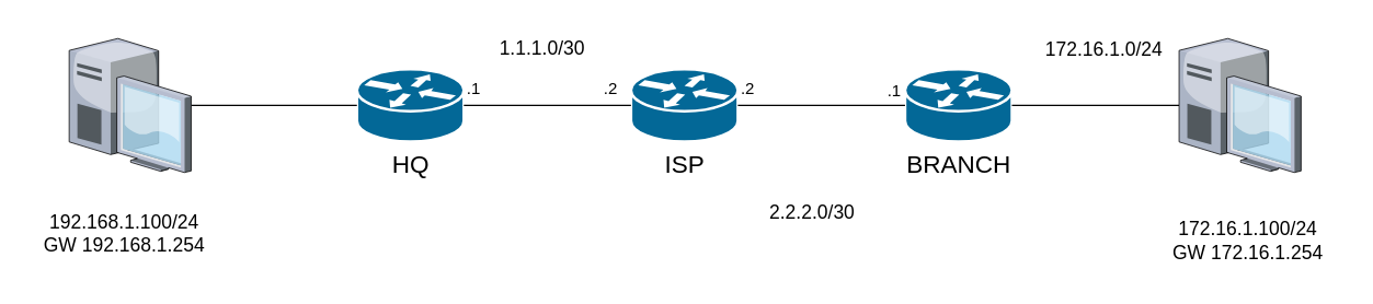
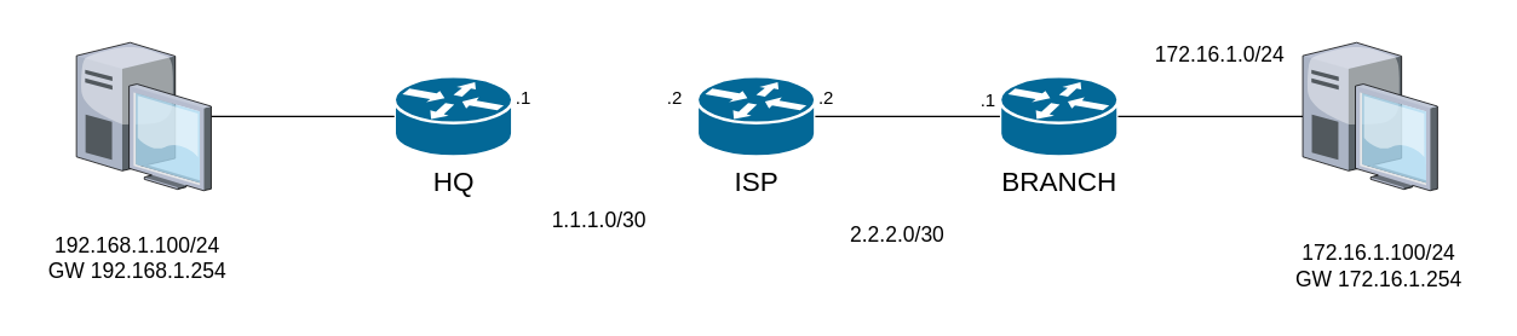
  <mxCell id="0" />
  <mxCell id="1" parent="0" />
  <mxCell id="2" value="&lt;font style=&quot;font-size: 18px;&quot;&gt;ISP&lt;/font&gt;" style="shape=mxgraph.cisco.routers.router;sketch=0;html=1;pointerEvents=1;dashed=0;fillColor=#036897;strokeColor=#ffffff;strokeWidth=2;verticalLabelPosition=bottom;verticalAlign=top;align=center;outlineConnect=0;" vertex="1" parent="1"><mxGeometry x="460" y="50" width="78" height="53" as="geometry" /></mxCell>
  <mxCell id="3" value="&lt;font style=&quot;font-size: 18px;&quot;&gt;BRANCH&lt;/font&gt;" style="shape=mxgraph.cisco.routers.router;sketch=0;html=1;pointerEvents=1;dashed=0;fillColor=#036897;strokeColor=#ffffff;strokeWidth=2;verticalLabelPosition=bottom;verticalAlign=top;align=center;outlineConnect=0;" vertex="1" parent="1"><mxGeometry x="660" y="50" width="78" height="53" as="geometry" /></mxCell>
  <mxCell id="4" value="&lt;font style=&quot;font-size: 18px;&quot;&gt;HQ&lt;/font&gt;" style="shape=mxgraph.cisco.routers.router;sketch=0;html=1;pointerEvents=1;dashed=0;fillColor=#036897;strokeColor=#ffffff;strokeWidth=2;verticalLabelPosition=bottom;verticalAlign=top;align=center;outlineConnect=0;" vertex="1" parent="1"><mxGeometry x="260" y="50" width="78" height="53" as="geometry" /></mxCell>
- <mxCell id="5" value="" style="endArrow=none;html=1;rounded=0;entryX=0;entryY=0.5;entryDx=0;entryDy=0;entryPerimeter=0;exitX=1;exitY=0.5;exitDx=0;exitDy=0;exitPerimeter=0;" edge="1" parent="1" source="4" target="2"><mxGeometry width="50" height="50" relative="1" as="geometry"><mxPoint x="470" y="100" as="sourcePoint" /><mxPoint x="520" y="50" as="targetPoint" /></mxGeometry></mxCell>
  <mxCell id="6" value="" style="endArrow=none;html=1;rounded=0;entryX=0;entryY=0.5;entryDx=0;entryDy=0;entryPerimeter=0;exitX=1;exitY=0.5;exitDx=0;exitDy=0;exitPerimeter=0;" edge="1" parent="1" source="2" target="3"><mxGeometry width="50" height="50" relative="1" as="geometry"><mxPoint x="348" y="87" as="sourcePoint" /><mxPoint x="470" y="87" as="targetPoint" /></mxGeometry></mxCell>
  <mxCell id="7" value="" style="endArrow=none;html=1;rounded=0;exitX=0;exitY=0.5;exitDx=0;exitDy=0;exitPerimeter=0;" edge="1" parent="1" source="4" target="9"><mxGeometry width="50" height="50" relative="1" as="geometry"><mxPoint x="358" y="97" as="sourcePoint" /><mxPoint x="136" y="74.286" as="targetPoint" /></mxGeometry></mxCell>
  <mxCell id="8" value="" style="endArrow=none;html=1;rounded=0;exitX=1;exitY=0.5;exitDx=0;exitDy=0;exitPerimeter=0;" edge="1" parent="1" source="3" target="10"><mxGeometry width="50" height="50" relative="1" as="geometry"><mxPoint x="368" y="107" as="sourcePoint" /><mxPoint x="860" y="74.297" as="targetPoint" /></mxGeometry></mxCell>
  <mxCell id="9" value="" style="verticalLabelPosition=bottom;sketch=0;aspect=fixed;html=1;verticalAlign=top;strokeColor=none;align=center;outlineConnect=0;shape=mxgraph.citrix.desktop;" vertex="1" parent="1"><mxGeometry x="50" y="27.5" width="89" height="98" as="geometry" /></mxCell>
  <mxCell id="10" value="" style="verticalLabelPosition=bottom;sketch=0;aspect=fixed;html=1;verticalAlign=top;strokeColor=none;align=center;outlineConnect=0;shape=mxgraph.citrix.desktop;" vertex="1" parent="1"><mxGeometry x="860" y="27.5" width="89" height="98" as="geometry" /></mxCell>
- <mxCell id="11" value="&lt;font style=&quot;font-size: 14px;&quot;&gt;1.1.1.0/30&lt;/font&gt;" style="text;html=1;align=center;verticalAlign=middle;resizable=0;points=[];autosize=1;strokeColor=none;fillColor=none;" vertex="1" parent="1"><mxGeometry x="350" y="20" width="90" height="30" as="geometry" /></mxCell>
+ <mxCell id="11" value="&lt;font style=&quot;font-size: 14px;&quot;&gt;1.1.1.0/30&lt;/font&gt;" style="text;html=1;align=center;verticalAlign=middle;resizable=0;points=[];autosize=1;strokeColor=none;fillColor=none;" vertex="1" parent="1"><mxGeometry x="350" y="130" width="90" height="30" as="geometry" /></mxCell>
  <mxCell id="12" value="&lt;font style=&quot;font-size: 14px;&quot;&gt;2.2.2.0/30&lt;/font&gt;" style="text;html=1;align=center;verticalAlign=middle;resizable=0;points=[];autosize=1;strokeColor=none;fillColor=none;" vertex="1" parent="1"><mxGeometry x="547" y="140" width="90" height="30" as="geometry" /></mxCell>
  <mxCell id="13" value=".1" style="text;html=1;align=center;verticalAlign=middle;resizable=0;points=[];autosize=1;strokeColor=none;fillColor=none;" vertex="1" parent="1"><mxGeometry x="330" y="50" width="30" height="30" as="geometry" /></mxCell>
  <mxCell id="14" value=".2" style="text;html=1;align=center;verticalAlign=middle;resizable=0;points=[];autosize=1;strokeColor=none;fillColor=none;" vertex="1" parent="1"><mxGeometry x="430" y="50" width="30" height="30" as="geometry" /></mxCell>
  <mxCell id="15" value=".2" style="text;html=1;align=center;verticalAlign=middle;resizable=0;points=[];autosize=1;strokeColor=none;fillColor=none;" vertex="1" parent="1"><mxGeometry x="530" y="50" width="30" height="30" as="geometry" /></mxCell>
  <mxCell id="16" value=".1" style="text;html=1;align=center;verticalAlign=middle;resizable=0;points=[];autosize=1;strokeColor=none;fillColor=none;" vertex="1" parent="1"><mxGeometry x="637" y="51" width="30" height="30" as="geometry" /></mxCell>
  <mxCell id="17" value="&lt;font style=&quot;font-size: 14px;&quot;&gt;172.16.1.0/24&lt;/font&gt;" style="text;html=1;align=center;verticalAlign=middle;resizable=0;points=[];autosize=1;strokeColor=none;fillColor=none;" vertex="1" parent="1"><mxGeometry x="750" y="21" width="110" height="30" as="geometry" /></mxCell>
  <mxCell id="18" value="&lt;font style=&quot;font-size: 14px;&quot;&gt;192.168.1.100/24&lt;br&gt;GW 192.168.1.254&lt;br&gt;&lt;/font&gt;" style="text;html=1;align=center;verticalAlign=middle;resizable=0;points=[];autosize=1;strokeColor=none;fillColor=none;" vertex="1" parent="1"><mxGeometry x="20" y="145" width="140" height="50" as="geometry" /></mxCell>
  <mxCell id="19" value="&lt;font style=&quot;font-size: 14px;&quot;&gt;172.16.1.100/24&lt;br&gt;GW 172.16.1.254&lt;br&gt;&lt;/font&gt;" style="text;html=1;align=center;verticalAlign=middle;resizable=0;points=[];autosize=1;strokeColor=none;fillColor=none;" vertex="1" parent="1"><mxGeometry x="840" y="150" width="140" height="50" as="geometry" /></mxCell>
